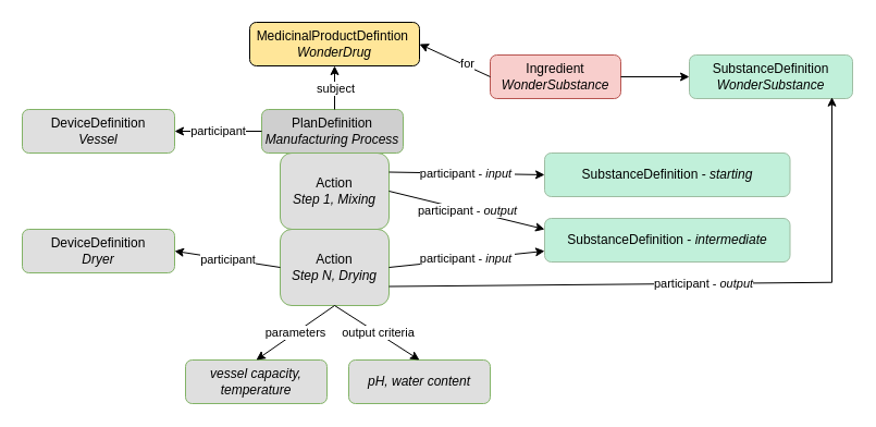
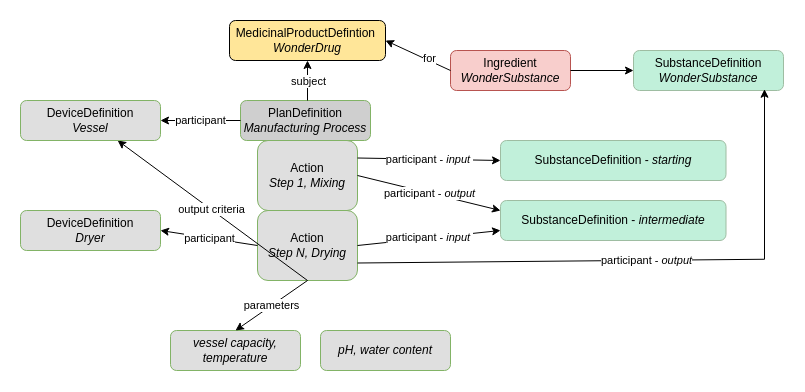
  <mxCell id="0" />
  <mxCell id="1" parent="0" />
  <mxCell id="2" value="MedicinalProductDefintion&amp;nbsp;&lt;br&gt;&lt;i&gt;WonderDrug&lt;/i&gt;" style="rounded=1;whiteSpace=wrap;html=1;fontSize=12;glass=0;strokeWidth=1;shadow=0;fillColor=#ffe699;" parent="1" vertex="1"><mxGeometry x="229" y="20" width="156" height="40" as="geometry" /></mxCell>
  <mxCell id="3" value="PlanDefinition&lt;br&gt;&lt;i&gt;Manufacturing Process&lt;/i&gt;" style="rounded=1;whiteSpace=wrap;html=1;fontSize=12;glass=0;strokeWidth=1;shadow=0;fillColor=#cfcfcf;strokeColor=#82b366;" parent="1" vertex="1"><mxGeometry x="240" y="100" width="130" height="40" as="geometry" /></mxCell>
  <mxCell id="4" value="Action&lt;i&gt;&lt;br&gt;Step 1, Mixing&lt;/i&gt;" style="rounded=1;whiteSpace=wrap;html=1;fontSize=12;glass=0;strokeWidth=1;shadow=0;fillColor=#dfdfdf;strokeColor=#82b366;" parent="1" vertex="1"><mxGeometry x="257" y="140" width="100" height="70" as="geometry" /></mxCell>
  <mxCell id="5" value="Action&lt;br&gt;&lt;i&gt;Step N, Drying&lt;/i&gt;" style="rounded=1;whiteSpace=wrap;html=1;fontSize=12;glass=0;strokeWidth=1;shadow=0;fillColor=#dfdfdf;strokeColor=#82b366;" parent="1" vertex="1"><mxGeometry x="257" y="210" width="100" height="70" as="geometry" /></mxCell>
  <mxCell id="6" value="" style="endArrow=classic;html=1;rounded=0;entryX=0.5;entryY=1;entryDx=0;entryDy=0;" parent="1" target="2" edge="1"><mxGeometry width="50" height="50" relative="1" as="geometry"><mxPoint x="307" y="100" as="sourcePoint" /><mxPoint x="470" y="160" as="targetPoint" /></mxGeometry></mxCell>
  <mxCell id="7" value="subject" style="edgeLabel;html=1;align=center;verticalAlign=middle;resizable=0;points=[];" parent="6" vertex="1" connectable="0"><mxGeometry x="0.238" y="-3" relative="1" as="geometry"><mxPoint x="-3" y="5" as="offset" /></mxGeometry></mxCell>
  <mxCell id="8" value="Ingredient&lt;br&gt;&lt;i&gt;WonderSubstance&lt;/i&gt;" style="rounded=1;whiteSpace=wrap;html=1;fontSize=12;glass=0;strokeWidth=1;shadow=0;fillColor=#f8cecc;strokeColor=#b85450;" parent="1" vertex="1"><mxGeometry x="450" y="50" width="120" height="40" as="geometry" /></mxCell>
  <mxCell id="9" value="for" style="endArrow=classic;html=1;rounded=0;exitX=0;exitY=0.5;exitDx=0;exitDy=0;entryX=1;entryY=0.5;entryDx=0;entryDy=0;" parent="1" source="8" target="2" edge="1"><mxGeometry x="-0.333" y="-2" width="50" height="50" relative="1" as="geometry"><mxPoint x="681.43" y="60" as="sourcePoint" /><mxPoint x="590" y="70" as="targetPoint" /><mxPoint as="offset" /></mxGeometry></mxCell>
  <mxCell id="10" value="SubstanceDefinition&lt;br&gt;&lt;i&gt;WonderSubstance&lt;/i&gt;" style="rounded=1;whiteSpace=wrap;html=1;fontSize=12;glass=0;strokeWidth=1;shadow=0;fillColor=#c1f0da;strokeColor=#9ebda2;" parent="1" vertex="1"><mxGeometry x="633" y="50" width="150" height="40" as="geometry" /></mxCell>
  <mxCell id="11" value="" style="endArrow=classic;html=1;rounded=0;exitX=1;exitY=0.5;exitDx=0;exitDy=0;entryX=0;entryY=0.5;entryDx=0;entryDy=0;" parent="1" source="8" edge="1" target="10"><mxGeometry x="-0.333" y="-2" width="50" height="50" relative="1" as="geometry"><mxPoint x="710" y="0" as="sourcePoint" /><mxPoint x="860" y="-10" as="targetPoint" /><mxPoint as="offset" /></mxGeometry></mxCell>
  <mxCell id="12" value="DeviceDefinition&lt;br&gt;&lt;i&gt;Dryer&lt;/i&gt;" style="rounded=1;whiteSpace=wrap;html=1;fontSize=12;glass=0;strokeWidth=1;shadow=0;fillColor=#dfdfdf;strokeColor=#82b366;" vertex="1" parent="1"><mxGeometry x="20" y="210" width="140" height="40" as="geometry" /></mxCell>
  <mxCell id="13" value="participant" style="endArrow=classic;html=1;rounded=0;exitX=0;exitY=0.5;exitDx=0;exitDy=0;entryX=1;entryY=0.5;entryDx=0;entryDy=0;" edge="1" parent="1" source="5" target="12"><mxGeometry width="50" height="50" relative="1" as="geometry"><mxPoint x="267" y="170" as="sourcePoint" /><mxPoint x="170" y="170" as="targetPoint" /></mxGeometry></mxCell>
  <mxCell id="14" value="SubstanceDefinition - &lt;i&gt;starting&lt;/i&gt;" style="rounded=1;whiteSpace=wrap;html=1;fontSize=12;glass=0;strokeWidth=1;shadow=0;fillColor=#c1f0da;strokeColor=#9ebda2;" vertex="1" parent="1"><mxGeometry x="500" y="140" width="225.5" height="40" as="geometry" /></mxCell>
  <mxCell id="15" value="SubstanceDefinition - &lt;i&gt;intermediate&lt;/i&gt;" style="rounded=1;whiteSpace=wrap;html=1;fontSize=12;glass=0;strokeWidth=1;shadow=0;fillColor=#c1f0da;strokeColor=#9ebda2;" vertex="1" parent="1"><mxGeometry x="500" y="200" width="225.5" height="40" as="geometry" /></mxCell>
  <mxCell id="16" value="participant -&amp;nbsp;&lt;i&gt;input&lt;/i&gt;&amp;nbsp;" style="endArrow=classic;html=1;rounded=0;entryX=0;entryY=0.5;entryDx=0;entryDy=0;exitX=1;exitY=0.25;exitDx=0;exitDy=0;" edge="1" parent="1" source="4" target="14"><mxGeometry width="50" height="50" relative="1" as="geometry"><mxPoint x="367" y="165" as="sourcePoint" /><mxPoint x="455" y="155" as="targetPoint" /></mxGeometry></mxCell>
  <mxCell id="17" value="participant -&amp;nbsp;&lt;i&gt;input&lt;/i&gt;&amp;nbsp;" style="endArrow=classic;html=1;rounded=0;entryX=0;entryY=0.75;entryDx=0;entryDy=0;exitX=1;exitY=0.5;exitDx=0;exitDy=0;" edge="1" parent="1" source="5" target="15"><mxGeometry width="50" height="50" relative="1" as="geometry"><mxPoint x="367" y="182" as="sourcePoint" /><mxPoint x="463" y="185" as="targetPoint" /></mxGeometry></mxCell>
  <mxCell id="18" value="participant - &lt;i&gt;output&lt;/i&gt;" style="endArrow=classic;html=1;rounded=0;entryX=0;entryY=0.25;entryDx=0;entryDy=0;exitX=1;exitY=0.5;exitDx=0;exitDy=0;" edge="1" parent="1" source="4" target="15"><mxGeometry width="50" height="50" relative="1" as="geometry"><mxPoint x="367" y="187" as="sourcePoint" /><mxPoint x="463" y="190" as="targetPoint" /></mxGeometry></mxCell>
  <mxCell id="19" value="participant - &lt;i&gt;output&lt;/i&gt;" style="endArrow=classic;html=1;rounded=0;exitX=1;exitY=0.75;exitDx=0;exitDy=0;" edge="1" parent="1" source="5"><mxGeometry width="50" height="50" relative="1" as="geometry"><mxPoint x="280" y="261.25" as="sourcePoint" /><mxPoint x="764" y="88.75" as="targetPoint" /><Array as="points"><mxPoint x="764" y="258.75" /></Array></mxGeometry></mxCell>
  <mxCell id="20" value="&lt;i&gt;vessel capacity, temperature&lt;/i&gt;" style="rounded=1;whiteSpace=wrap;html=1;fontSize=12;glass=0;strokeWidth=1;shadow=0;fillColor=#dfdfdf;strokeColor=#82b366;" vertex="1" parent="1"><mxGeometry x="170" y="330" width="130" height="40" as="geometry" /></mxCell>
  <mxCell id="21" value="parameters" style="endArrow=classic;html=1;rounded=0;exitX=0.5;exitY=1;exitDx=0;exitDy=0;entryX=0.5;entryY=0;entryDx=0;entryDy=0;" edge="1" parent="1" source="5" target="20"><mxGeometry width="50" height="50" relative="1" as="geometry"><mxPoint x="267" y="255" as="sourcePoint" /><mxPoint x="190" y="255" as="targetPoint" /></mxGeometry></mxCell>
  <mxCell id="22" value="&lt;i&gt;pH, water content&lt;/i&gt;" style="rounded=1;whiteSpace=wrap;html=1;fontSize=12;glass=0;strokeWidth=1;shadow=0;fillColor=#dfdfdf;strokeColor=#82b366;" vertex="1" parent="1"><mxGeometry x="320" y="330" width="130" height="40" as="geometry" /></mxCell>
- <mxCell id="23" value="output criteria" style="endArrow=classic;html=1;rounded=0;exitX=0.5;exitY=1;exitDx=0;exitDy=0;entryX=0.5;entryY=0;entryDx=0;entryDy=0;" edge="1" parent="1" source="5" target="22"><mxGeometry x="0.008" width="50" height="50" relative="1" as="geometry"><mxPoint x="317" y="290" as="sourcePoint" /><mxPoint x="415" y="340" as="targetPoint" /><mxPoint as="offset" /></mxGeometry></mxCell>
+ <mxCell id="23" value="output criteria" style="endArrow=classic;html=1;rounded=0;exitX=0.5;exitY=1;exitDx=0;exitDy=0;" edge="1" parent="1" source="5" target="24"><mxGeometry x="0.008" width="50" height="50" relative="1" as="geometry"><mxPoint x="317" y="290" as="sourcePoint" /><mxPoint x="415" y="340" as="targetPoint" /><mxPoint as="offset" /></mxGeometry></mxCell>
  <mxCell id="24" value="DeviceDefinition&lt;br&gt;&lt;i&gt;Vessel&lt;/i&gt;" style="rounded=1;whiteSpace=wrap;html=1;fontSize=12;glass=0;strokeWidth=1;shadow=0;fillColor=#dfdfdf;strokeColor=#82b366;" vertex="1" parent="1"><mxGeometry x="20" y="100" width="140" height="40" as="geometry" /></mxCell>
  <mxCell id="25" value="participant" style="endArrow=classic;html=1;rounded=0;exitX=0;exitY=0.5;exitDx=0;exitDy=0;entryX=1;entryY=0.5;entryDx=0;entryDy=0;" edge="1" parent="1" source="3" target="24"><mxGeometry width="50" height="50" relative="1" as="geometry"><mxPoint x="267" y="185" as="sourcePoint" /><mxPoint x="190" y="190" as="targetPoint" /></mxGeometry></mxCell>
